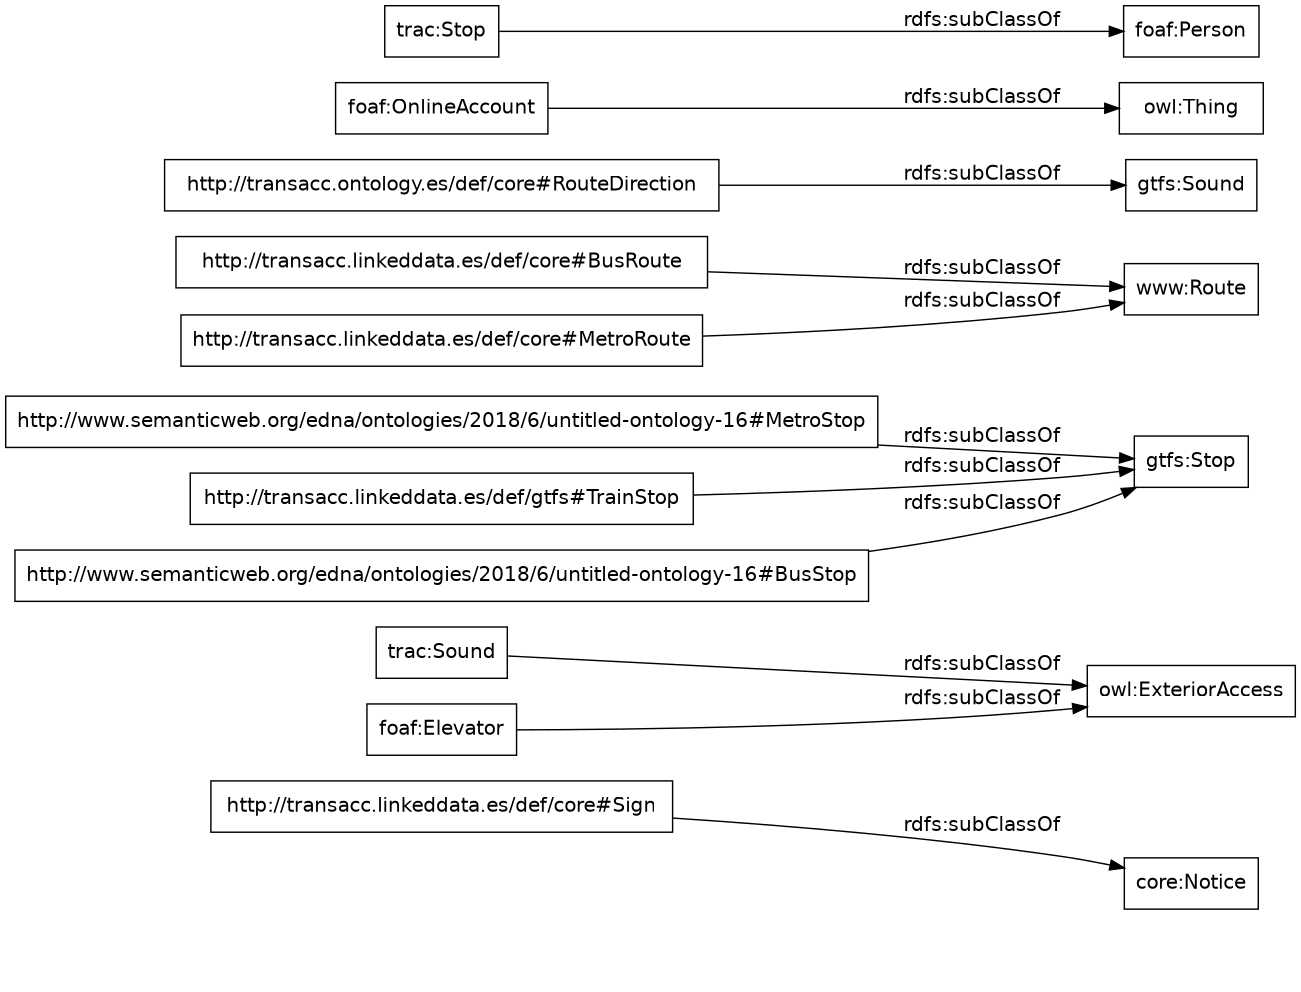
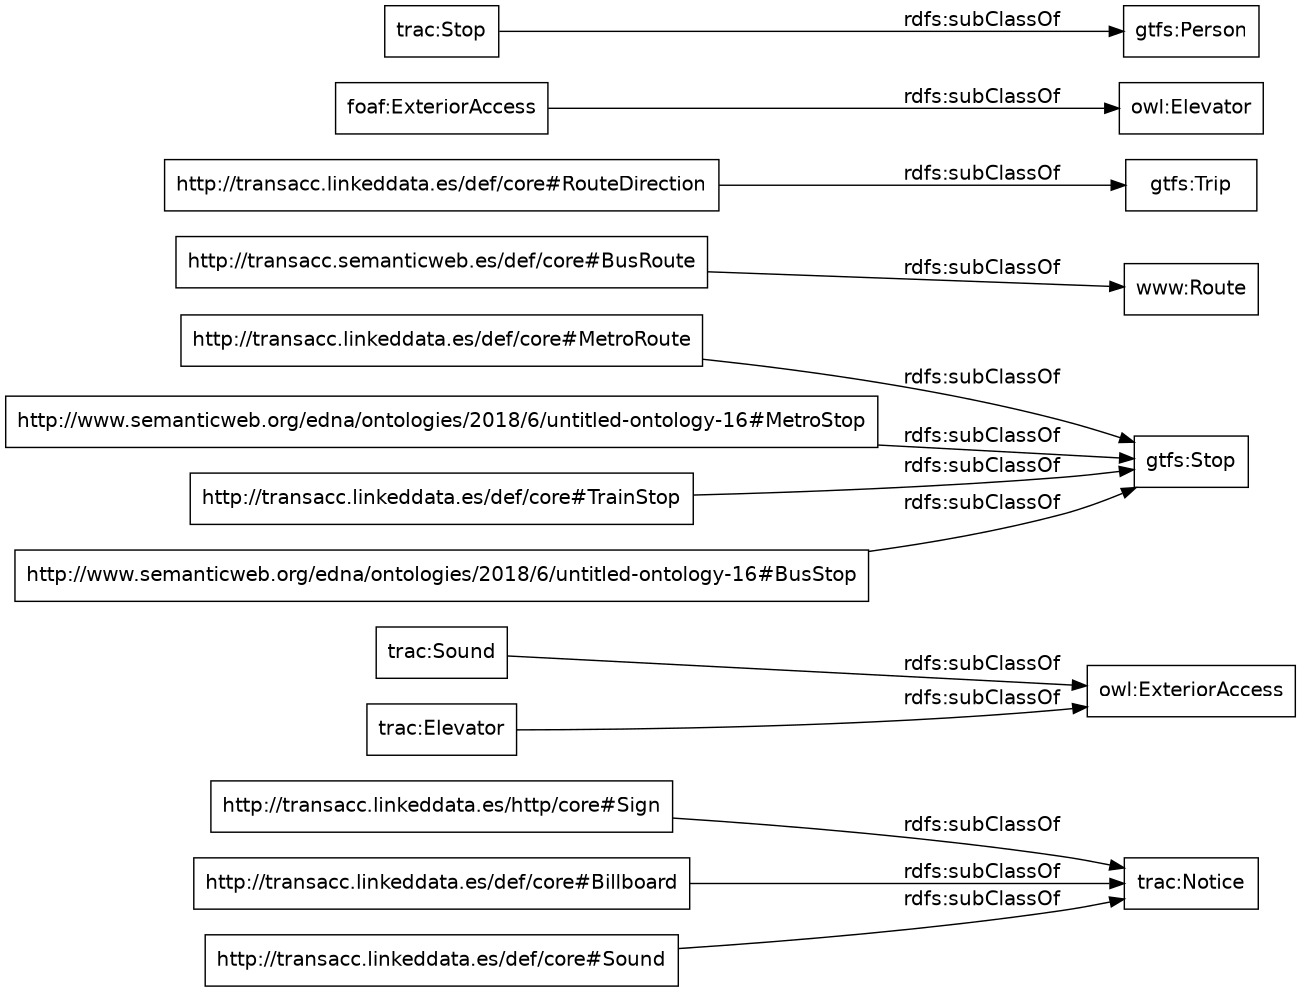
  digraph {
    fontname="DejaVu Sans"
    rankdir=LR
    node [color=black fontname="DejaVu Sans" shape=rectangle]
    edge [fontname="DejaVu Sans"]
-   "http://transacc.linkeddata.es/def/core#Sign"
-   "trac:Notice" [label="core:Notice"]
+   "http://transacc.linkeddata.es/def/core#Sign" [label="http://transacc.linkeddata.es/http/core#Sign"]
+   "trac:Notice"
    n3 [label="trac:Sound"]
    n4 [label="owl:ExteriorAccess"]
    n5 [label="www:Route"]
-   "http://transacc.linkeddata.es/def/core#BusRoute"
+   "http://transacc.linkeddata.es/def/core#BusRoute" [label="http://transacc.semanticweb.es/def/core#BusRoute"]
    "http://www.semanticweb.org/edna/ontologies/2018/6/untitled-ontology-16#MetroStop"
    "gtfs:Stop"
-   "http://transacc.linkeddata.es/def/core#TrainStop" [label="http://transacc.linkeddata.es/def/gtfs#TrainStop"]
+   "http://transacc.linkeddata.es/def/core#TrainStop"
+   "http://transacc.linkeddata.es/def/core#Billboard"
    "http://www.semanticweb.org/edna/ontologies/2018/6/untitled-ontology-16#BusStop"
-   "http://transacc.linkeddata.es/def/core#RouteDirection" [label="http://transacc.ontology.es/def/core#RouteDirection"]
-   "gtfs:Trip" [label="gtfs:Sound"]
-   "foaf:OnlineAccount"
-   "owl:Thing"
-   "trac:Elevator" [label="foaf:Elevator"]
+   "http://transacc.linkeddata.es/def/core#RouteDirection"
+   "gtfs:Trip"
+   "http://transacc.linkeddata.es/def/core#Sound"
+   "foaf:OnlineAccount" [label="foaf:ExteriorAccess"]
+   "owl:Thing" [label="owl:Elevator"]
+   "trac:Elevator"
    "http://transacc.linkeddata.es/def/core#MetroRoute"
    n19 [label="trac:Stop"]
-   "foaf:Person"
+   "foaf:Person" [label="gtfs:Person"]
    "http://transacc.linkeddata.es/def/core#Sign" -> "trac:Notice" [label="rdfs:subClassOf"]
    n3 -> n4 [label="rdfs:subClassOf"]
    "http://transacc.linkeddata.es/def/core#BusRoute" -> n5 [label="rdfs:subClassOf"]
    "http://www.semanticweb.org/edna/ontologies/2018/6/untitled-ontology-16#MetroStop" -> "gtfs:Stop" [label="rdfs:subClassOf"]
    "http://transacc.linkeddata.es/def/core#TrainStop" -> "gtfs:Stop" [label="rdfs:subClassOf"]
+   "http://transacc.linkeddata.es/def/core#Billboard" -> "trac:Notice" [label="rdfs:subClassOf"]
    "http://www.semanticweb.org/edna/ontologies/2018/6/untitled-ontology-16#BusStop" -> "gtfs:Stop" [label="rdfs:subClassOf"]
    "http://transacc.linkeddata.es/def/core#RouteDirection" -> "gtfs:Trip" [label="rdfs:subClassOf"]
+   "http://transacc.linkeddata.es/def/core#Sound" -> "trac:Notice" [label="rdfs:subClassOf"]
    "foaf:OnlineAccount" -> "owl:Thing" [label="rdfs:subClassOf"]
    "trac:Elevator" -> n4 [label="rdfs:subClassOf"]
-   "http://transacc.linkeddata.es/def/core#MetroRoute" -> n5 [label="rdfs:subClassOf"]
+   "http://transacc.linkeddata.es/def/core#MetroRoute" -> "gtfs:Stop" [label="rdfs:subClassOf"]
    n19 -> "foaf:Person" [label="rdfs:subClassOf"]
  }
